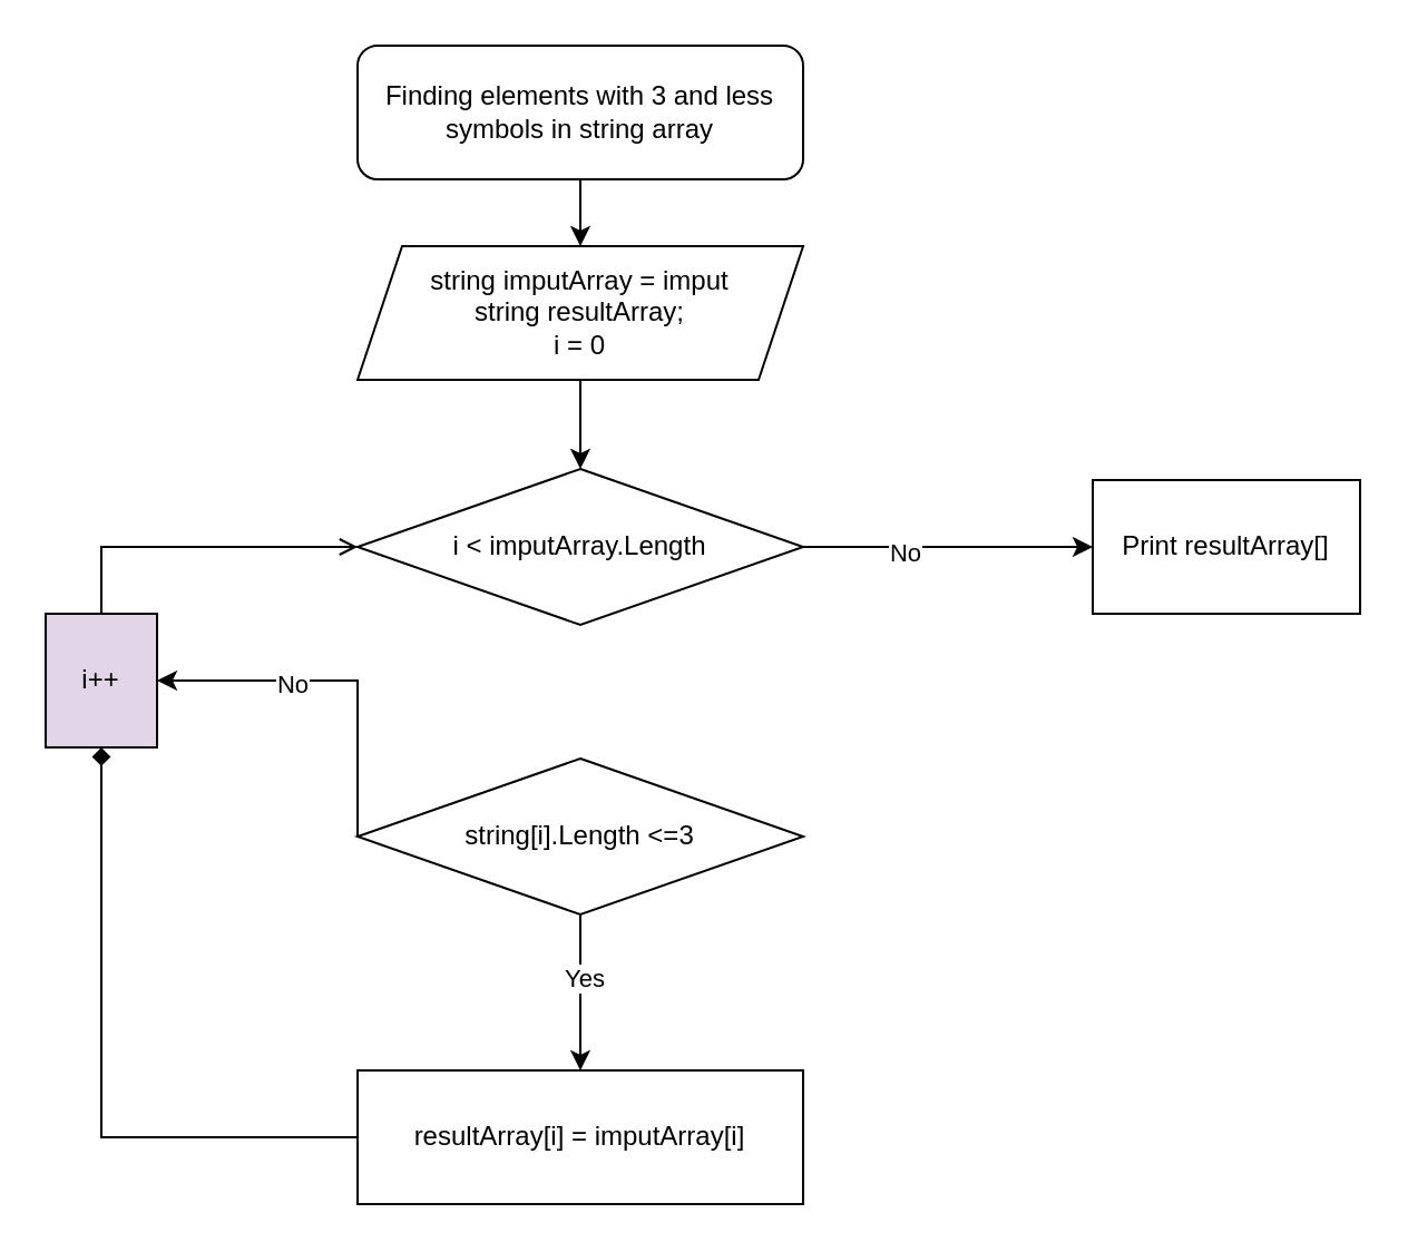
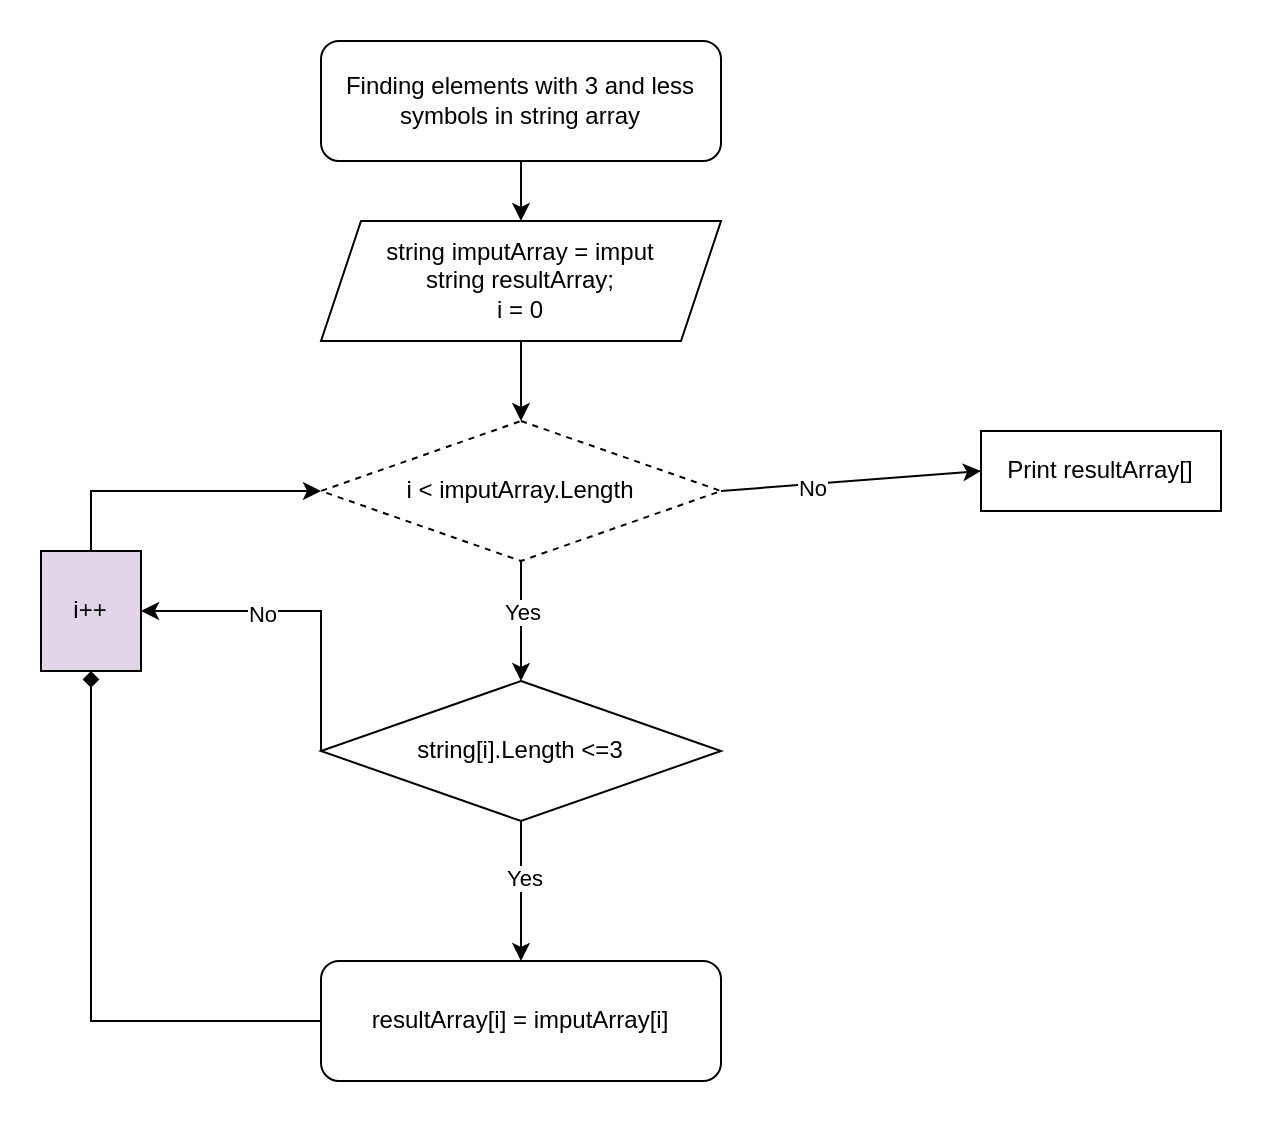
  <mxCell id="0" />
  <mxCell id="1" parent="0" />
- <mxCell id="2" value="i &amp;lt; imputArray.Length" style="rhombus;whiteSpace=wrap;html=1;" parent="1" vertex="1"><mxGeometry x="160" y="210" width="200" height="70" as="geometry" /></mxCell>
+ <mxCell id="2" value="i &amp;lt; imputArray.Length" style="rhombus;whiteSpace=wrap;html=1;dashed=1;" parent="1" vertex="1"><mxGeometry x="160" y="210" width="200" height="70" as="geometry" /></mxCell>
  <mxCell id="3" value="Finding elements with 3 and less symbols in string array" style="rounded=1;whiteSpace=wrap;html=1;" parent="1" vertex="1"><mxGeometry x="160" y="20" width="200" height="60" as="geometry" /></mxCell>
  <mxCell id="4" value="string imputArray = imput&lt;br&gt;string resultArray;&lt;br&gt;i = 0" style="shape=parallelogram;perimeter=parallelogramPerimeter;whiteSpace=wrap;html=1;fixedSize=1;" parent="1" vertex="1"><mxGeometry x="160" y="110" width="200" height="60" as="geometry" /></mxCell>
- <mxCell id="5" value="resultArray[i] = imputArray[i]" style="rounded=0;whiteSpace=wrap;html=1;" vertex="1" parent="1"><mxGeometry x="160" y="480" width="200" height="60" as="geometry" /></mxCell>
+ <mxCell id="5" value="resultArray[i] = imputArray[i]" style="whiteSpace=wrap;html=1;rounded=1;" vertex="1" parent="1"><mxGeometry x="160" y="480" width="200" height="60" as="geometry" /></mxCell>
  <mxCell id="6" value="string[i].Length &amp;lt;=3" style="rhombus;whiteSpace=wrap;html=1;" vertex="1" parent="1"><mxGeometry x="160" y="340" width="200" height="70" as="geometry" /></mxCell>
  <mxCell id="7" value="i++" style="rounded=0;whiteSpace=wrap;html=1;fillColor=#e1d5e7;" vertex="1" parent="1"><mxGeometry x="20" y="275" width="50" height="60" as="geometry" /></mxCell>
- <mxCell id="8" value="Print resultArray[]" style="rounded=0;whiteSpace=wrap;html=1;" vertex="1" parent="1"><mxGeometry x="490" y="215" width="120" height="60" as="geometry" /></mxCell>
+ <mxCell id="8" value="Print resultArray[]" style="rounded=0;whiteSpace=wrap;html=1;" vertex="1" parent="1"><mxGeometry x="490" y="215" width="120" height="40" as="geometry" /></mxCell>
  <mxCell id="9" value="" style="endArrow=classic;html=1;rounded=0;exitX=0.5;exitY=1;exitDx=0;exitDy=0;" edge="1" parent="1" source="3" target="4"><mxGeometry width="50" height="50" relative="1" as="geometry"><mxPoint x="250" y="470" as="sourcePoint" /><mxPoint x="300" y="420" as="targetPoint" /></mxGeometry></mxCell>
  <mxCell id="10" value="" style="endArrow=classic;html=1;rounded=0;exitX=0.5;exitY=1;exitDx=0;exitDy=0;entryX=0.5;entryY=0;entryDx=0;entryDy=0;" edge="1" parent="1" source="4" target="2"><mxGeometry width="50" height="50" relative="1" as="geometry"><mxPoint x="250" y="470" as="sourcePoint" /><mxPoint x="300" y="420" as="targetPoint" /></mxGeometry></mxCell>
+ <mxCell id="11" value="" style="endArrow=classic;html=1;rounded=0;exitX=0.5;exitY=1;exitDx=0;exitDy=0;" edge="1" parent="1" source="2" target="6"><mxGeometry width="50" height="50" relative="1" as="geometry"><mxPoint x="250" y="470" as="sourcePoint" /><mxPoint x="300" y="420" as="targetPoint" /></mxGeometry></mxCell>
+ <mxCell id="12" value="Yes" style="edgeLabel;html=1;align=center;verticalAlign=middle;resizable=0;points=[];" vertex="1" connectable="0" parent="11"><mxGeometry x="-0.36" relative="1" as="geometry"><mxPoint y="6" as="offset" /></mxGeometry></mxCell>
  <mxCell id="13" value="" style="endArrow=classic;html=1;rounded=0;exitX=1;exitY=0.5;exitDx=0;exitDy=0;entryX=0;entryY=0.5;entryDx=0;entryDy=0;" edge="1" parent="1" source="2" target="8"><mxGeometry width="50" height="50" relative="1" as="geometry"><mxPoint x="250" y="470" as="sourcePoint" /><mxPoint x="300" y="420" as="targetPoint" /></mxGeometry></mxCell>
  <mxCell id="14" value="No" style="edgeLabel;html=1;align=center;verticalAlign=middle;resizable=0;points=[];" vertex="1" connectable="0" parent="13"><mxGeometry x="-0.309" y="-2" relative="1" as="geometry"><mxPoint as="offset" /></mxGeometry></mxCell>
  <mxCell id="15" value="" style="endArrow=diamond;html=1;rounded=0;exitX=0;exitY=0.5;exitDx=0;exitDy=0;entryX=0.5;entryY=1;entryDx=0;entryDy=0;" edge="1" parent="1" source="5" target="7"><mxGeometry width="50" height="50" relative="1" as="geometry"><mxPoint x="250" y="470" as="sourcePoint" /><mxPoint x="300" y="420" as="targetPoint" /><Array as="points"><mxPoint x="45" y="510" /></Array></mxGeometry></mxCell>
- <mxCell id="16" value="" style="endArrow=open;html=1;rounded=0;exitX=0.5;exitY=0;exitDx=0;exitDy=0;entryX=0;entryY=0.5;entryDx=0;entryDy=0;" edge="1" parent="1" source="7" target="2"><mxGeometry width="50" height="50" relative="1" as="geometry"><mxPoint x="140" y="400" as="sourcePoint" /><mxPoint x="190" y="350" as="targetPoint" /><Array as="points"><mxPoint x="45" y="245" /></Array></mxGeometry></mxCell>
+ <mxCell id="16" value="" style="endArrow=classic;html=1;rounded=0;exitX=0.5;exitY=0;exitDx=0;exitDy=0;entryX=0;entryY=0.5;entryDx=0;entryDy=0;" edge="1" parent="1" source="7" target="2"><mxGeometry width="50" height="50" relative="1" as="geometry"><mxPoint x="140" y="400" as="sourcePoint" /><mxPoint x="190" y="350" as="targetPoint" /><Array as="points"><mxPoint x="45" y="245" /></Array></mxGeometry></mxCell>
  <mxCell id="17" value="" style="endArrow=classic;html=1;rounded=0;exitX=0;exitY=0.5;exitDx=0;exitDy=0;entryX=1;entryY=0.5;entryDx=0;entryDy=0;" edge="1" parent="1" source="6" target="7"><mxGeometry width="50" height="50" relative="1" as="geometry"><mxPoint x="140" y="400" as="sourcePoint" /><mxPoint x="190" y="350" as="targetPoint" /><Array as="points"><mxPoint x="160" y="305" /></Array></mxGeometry></mxCell>
  <mxCell id="18" value="No" style="edgeLabel;html=1;align=center;verticalAlign=middle;resizable=0;points=[];" vertex="1" connectable="0" parent="17"><mxGeometry x="0.254" y="1" relative="1" as="geometry"><mxPoint as="offset" /></mxGeometry></mxCell>
  <mxCell id="19" value="" style="endArrow=classic;html=1;rounded=0;exitX=0.5;exitY=1;exitDx=0;exitDy=0;entryX=0.5;entryY=0;entryDx=0;entryDy=0;" edge="1" parent="1" source="6" target="5"><mxGeometry width="50" height="50" relative="1" as="geometry"><mxPoint x="140" y="400" as="sourcePoint" /><mxPoint x="190" y="350" as="targetPoint" /></mxGeometry></mxCell>
  <mxCell id="20" value="Yes" style="edgeLabel;html=1;align=center;verticalAlign=middle;resizable=0;points=[];" vertex="1" connectable="0" parent="19"><mxGeometry x="-0.207" y="1" relative="1" as="geometry"><mxPoint as="offset" /></mxGeometry></mxCell>
